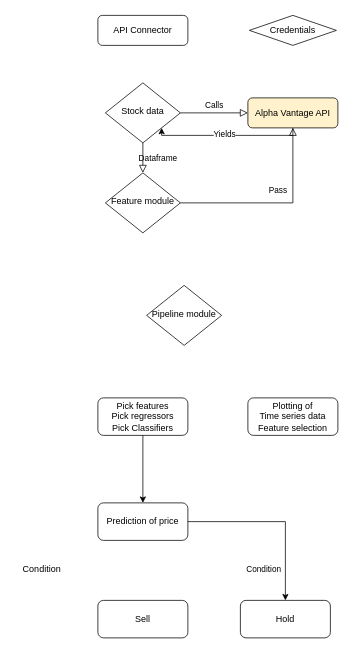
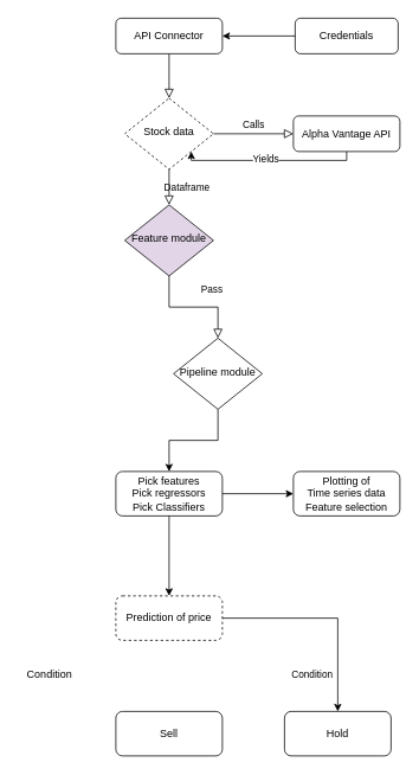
  <mxCell id="0" />
  <mxCell id="1" parent="0" />
+ <mxCell id="2" value="" style="rounded=0;html=1;jettySize=auto;orthogonalLoop=1;fontSize=11;endArrow=block;endFill=0;endSize=8;strokeWidth=1;shadow=0;labelBackgroundColor=none;edgeStyle=orthogonalEdgeStyle;" parent="1" source="3" target="6" edge="1"><mxGeometry relative="1" as="geometry" /></mxCell>
  <mxCell id="3" value="API Connector" style="rounded=1;whiteSpace=wrap;html=1;fontSize=12;glass=0;strokeWidth=1;shadow=0;" parent="1" vertex="1"><mxGeometry x="130" y="20" width="120" height="40" as="geometry" /></mxCell>
  <mxCell id="4" value="Dataframe" style="rounded=0;html=1;jettySize=auto;orthogonalLoop=1;fontSize=11;endArrow=block;endFill=0;endSize=8;strokeWidth=1;shadow=0;labelBackgroundColor=none;edgeStyle=orthogonalEdgeStyle;" parent="1" source="6" target="11" edge="1"><mxGeometry y="20" relative="1" as="geometry"><mxPoint as="offset" /></mxGeometry></mxCell>
  <mxCell id="5" value="Calls" style="edgeStyle=orthogonalEdgeStyle;rounded=0;html=1;jettySize=auto;orthogonalLoop=1;fontSize=11;endArrow=block;endFill=0;endSize=8;strokeWidth=1;shadow=0;labelBackgroundColor=none;" parent="1" source="6" target="9" edge="1"><mxGeometry y="10" relative="1" as="geometry"><mxPoint as="offset" /></mxGeometry></mxCell>
- <mxCell id="6" value="Stock data" style="rhombus;whiteSpace=wrap;html=1;shadow=0;fontFamily=Helvetica;fontSize=12;align=center;strokeWidth=1;spacing=6;spacingTop=-4;" parent="1" vertex="1"><mxGeometry x="140" y="110" width="100" height="80" as="geometry" /></mxCell>
+ <mxCell id="6" value="Stock data" style="rhombus;whiteSpace=wrap;html=1;shadow=0;fontFamily=Helvetica;fontSize=12;align=center;strokeWidth=1;spacing=6;spacingTop=-4;dashed=1;" parent="1" vertex="1"><mxGeometry x="140" y="110" width="100" height="80" as="geometry" /></mxCell>
  <mxCell id="7" value="" style="edgeStyle=orthogonalEdgeStyle;rounded=0;orthogonalLoop=1;jettySize=auto;html=1;entryX=1;entryY=1;entryDx=0;entryDy=0;" edge="1" parent="1" source="9" target="6"><mxGeometry relative="1" as="geometry"><Array as="points"><mxPoint x="310" y="180" /><mxPoint x="115" y="180" /></Array></mxGeometry></mxCell>
  <mxCell id="8" value="Yields" style="edgeLabel;html=1;align=center;verticalAlign=middle;resizable=0;points=[];" vertex="1" connectable="0" parent="7"><mxGeometry x="0.042" y="-2" relative="1" as="geometry"><mxPoint as="offset" /></mxGeometry></mxCell>
- <mxCell id="9" value="Alpha Vantage API" style="rounded=1;whiteSpace=wrap;html=1;fontSize=12;glass=0;strokeWidth=1;shadow=0;fillColor=#fff2cc;" parent="1" vertex="1"><mxGeometry x="330" y="130" width="120" height="40" as="geometry" /></mxCell>
- <mxCell id="10" value="Pass" style="rounded=0;html=1;jettySize=auto;orthogonalLoop=1;fontSize=11;endArrow=block;endFill=0;endSize=8;strokeWidth=1;shadow=0;labelBackgroundColor=none;edgeStyle=orthogonalEdgeStyle;" parent="1" source="11" target="9" edge="1"><mxGeometry x="0.333" y="20" relative="1" as="geometry"><mxPoint as="offset" /><mxPoint x="90" y="370" as="targetPoint" /></mxGeometry></mxCell>
- <mxCell id="11" value="Feature module" style="rhombus;whiteSpace=wrap;html=1;shadow=0;fontFamily=Helvetica;fontSize=12;align=center;strokeWidth=1;spacing=6;spacingTop=-4;" parent="1" vertex="1"><mxGeometry x="140" y="230" width="100" height="80" as="geometry" /></mxCell>
- <mxCell id="13" value="Credentials" style="rhombus;whiteSpace=wrap;html=1;fillColor=none;" vertex="1" parent="1"><mxGeometry x="332" y="20" width="116" height="40" as="geometry" /></mxCell>
+ <mxCell id="9" value="Alpha Vantage API" style="rounded=1;whiteSpace=wrap;html=1;fontSize=12;glass=0;strokeWidth=1;shadow=0;" parent="1" vertex="1"><mxGeometry x="330" y="130" width="120" height="40" as="geometry" /></mxCell>
+ <mxCell id="10" value="Pass" style="rounded=0;html=1;jettySize=auto;orthogonalLoop=1;fontSize=11;endArrow=block;endFill=0;endSize=8;strokeWidth=1;shadow=0;labelBackgroundColor=none;edgeStyle=orthogonalEdgeStyle;entryX=0.5;entryY=0;entryDx=0;entryDy=0;" parent="1" source="11" target="15" edge="1"><mxGeometry x="0.333" y="20" relative="1" as="geometry"><mxPoint as="offset" /><mxPoint x="90" y="370" as="targetPoint" /></mxGeometry></mxCell>
+ <mxCell id="11" value="Feature module" style="rhombus;whiteSpace=wrap;html=1;shadow=0;fontFamily=Helvetica;fontSize=12;align=center;strokeWidth=1;spacing=6;spacingTop=-4;fillColor=#e1d5e7;" parent="1" vertex="1"><mxGeometry x="140" y="230" width="100" height="80" as="geometry" /></mxCell>
+ <mxCell id="12" value="" style="edgeStyle=orthogonalEdgeStyle;rounded=0;orthogonalLoop=1;jettySize=auto;html=1;" edge="1" parent="1" source="13" target="3"><mxGeometry relative="1" as="geometry" /></mxCell>
+ <mxCell id="13" value="Credentials" style="rounded=1;whiteSpace=wrap;html=1;fillColor=none;" vertex="1" parent="1"><mxGeometry x="332" y="20" width="116" height="40" as="geometry" /></mxCell>
+ <mxCell id="14" value="" style="edgeStyle=orthogonalEdgeStyle;rounded=0;orthogonalLoop=1;jettySize=auto;html=1;entryX=0.5;entryY=0;entryDx=0;entryDy=0;" edge="1" parent="1" source="15" target="18"><mxGeometry relative="1" as="geometry"><mxPoint x="90" y="540" as="targetPoint" /></mxGeometry></mxCell>
  <mxCell id="15" value="Pipeline module" style="rhombus;whiteSpace=wrap;html=1;shadow=0;fontFamily=Helvetica;fontSize=12;align=center;strokeWidth=1;spacing=6;spacingTop=-4;" vertex="1" parent="1"><mxGeometry x="195" y="380" width="100" height="80" as="geometry" /></mxCell>
+ <mxCell id="16" value="" style="edgeStyle=orthogonalEdgeStyle;rounded=0;orthogonalLoop=1;jettySize=auto;html=1;" edge="1" parent="1" source="18" target="24"><mxGeometry relative="1" as="geometry" /></mxCell>
  <mxCell id="17" value="" style="edgeStyle=orthogonalEdgeStyle;rounded=0;orthogonalLoop=1;jettySize=auto;html=1;" edge="1" parent="1" source="18" target="21"><mxGeometry relative="1" as="geometry" /></mxCell>
  <mxCell id="18" value="&lt;div&gt;Pick features&lt;/div&gt;&lt;div&gt;Pick regressors&lt;/div&gt;&lt;div&gt;Pick Classifiers&lt;br&gt;&lt;/div&gt;" style="rounded=1;whiteSpace=wrap;html=1;fillColor=none;" vertex="1" parent="1"><mxGeometry x="130" y="530" width="120" height="50" as="geometry" /></mxCell>
  <mxCell id="19" value="" style="edgeStyle=orthogonalEdgeStyle;rounded=0;orthogonalLoop=1;jettySize=auto;html=1;" edge="1" parent="1" source="21" target="22"><mxGeometry relative="1" as="geometry" /></mxCell>
  <mxCell id="20" value="Condition" style="edgeLabel;html=1;align=center;verticalAlign=middle;resizable=0;points=[];" vertex="1" connectable="0" parent="19"><mxGeometry x="0.557" y="1" relative="1" as="geometry"><mxPoint x="-31" y="10" as="offset" /></mxGeometry></mxCell>
- <mxCell id="21" value="Prediction of price" style="rounded=1;whiteSpace=wrap;html=1;fillColor=none;" vertex="1" parent="1"><mxGeometry x="130" y="670" width="120" height="50" as="geometry" /></mxCell>
+ <mxCell id="21" value="Prediction of price" style="rounded=1;whiteSpace=wrap;html=1;fillColor=none;dashed=1;" vertex="1" parent="1"><mxGeometry x="130" y="670" width="120" height="50" as="geometry" /></mxCell>
  <mxCell id="22" value="Hold" style="rounded=1;whiteSpace=wrap;html=1;fillColor=none;" vertex="1" parent="1"><mxGeometry x="320" y="800" width="120" height="50" as="geometry" /></mxCell>
  <mxCell id="23" value="Sell" style="rounded=1;whiteSpace=wrap;html=1;fillColor=none;" vertex="1" parent="1"><mxGeometry x="130" y="800" width="120" height="50" as="geometry" /></mxCell>
  <mxCell id="24" value="&lt;div&gt;Plotting of &lt;br&gt;&lt;/div&gt;&lt;div&gt;Time series data&lt;/div&gt;&lt;div&gt;Feature selection&lt;br&gt;&lt;/div&gt;" style="rounded=1;whiteSpace=wrap;html=1;fillColor=none;" vertex="1" parent="1"><mxGeometry x="330" y="530" width="120" height="50" as="geometry" /></mxCell>
  <mxCell id="25" value="Condition" style="text;html=1;align=center;verticalAlign=middle;resizable=0;points=[];autosize=1;" vertex="1" parent="1"><mxGeometry x="20" y="748" width="70" height="20" as="geometry" /></mxCell>
